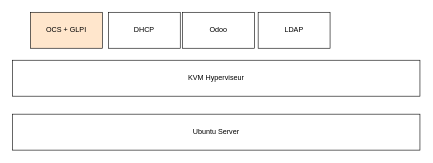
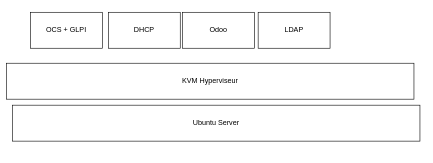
  <mxCell id="0" />
  <mxCell id="1" parent="0" />
- <mxCell id="2" value="Ubuntu Server" style="rounded=0;whiteSpace=wrap;html=1;" vertex="1" parent="1"><mxGeometry x="20" y="190" width="680" height="60" as="geometry" /></mxCell>
- <mxCell id="3" value="KVM Hyperviseur" style="rounded=0;whiteSpace=wrap;html=1;" vertex="1" parent="1"><mxGeometry x="20" y="100" width="680" height="60" as="geometry" /></mxCell>
- <mxCell id="4" value="OCS + GLPI" style="rounded=0;whiteSpace=wrap;html=1;fillColor=#ffe6cc;" vertex="1" parent="1"><mxGeometry x="50" y="20" width="120" height="60" as="geometry" /></mxCell>
+ <mxCell id="2" value="Ubuntu Server" style="rounded=0;whiteSpace=wrap;html=1;" vertex="1" parent="1"><mxGeometry x="20" y="175" width="680" height="60" as="geometry" /></mxCell>
+ <mxCell id="3" value="KVM Hyperviseur" style="rounded=0;whiteSpace=wrap;html=1;" vertex="1" parent="1"><mxGeometry x="10" y="105" width="680" height="60" as="geometry" /></mxCell>
+ <mxCell id="4" value="OCS + GLPI" style="rounded=0;whiteSpace=wrap;html=1;" vertex="1" parent="1"><mxGeometry x="50" y="20" width="120" height="60" as="geometry" /></mxCell>
  <mxCell id="5" value="DHCP" style="rounded=0;whiteSpace=wrap;html=1;" vertex="1" parent="1"><mxGeometry x="180" y="20" width="120" height="60" as="geometry" /></mxCell>
  <mxCell id="6" value="Odoo" style="rounded=0;whiteSpace=wrap;html=1;" vertex="1" parent="1"><mxGeometry x="304" y="20" width="120" height="60" as="geometry" /></mxCell>
  <mxCell id="7" value="LDAP" style="rounded=0;whiteSpace=wrap;html=1;" vertex="1" parent="1"><mxGeometry x="430" y="20" width="120" height="60" as="geometry" /></mxCell>
